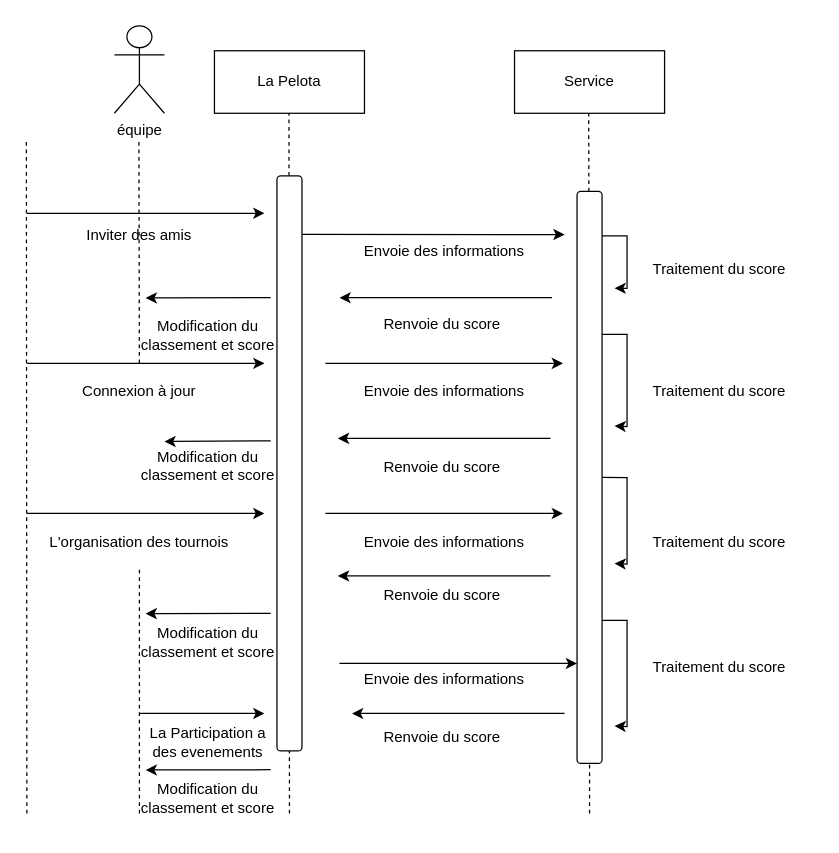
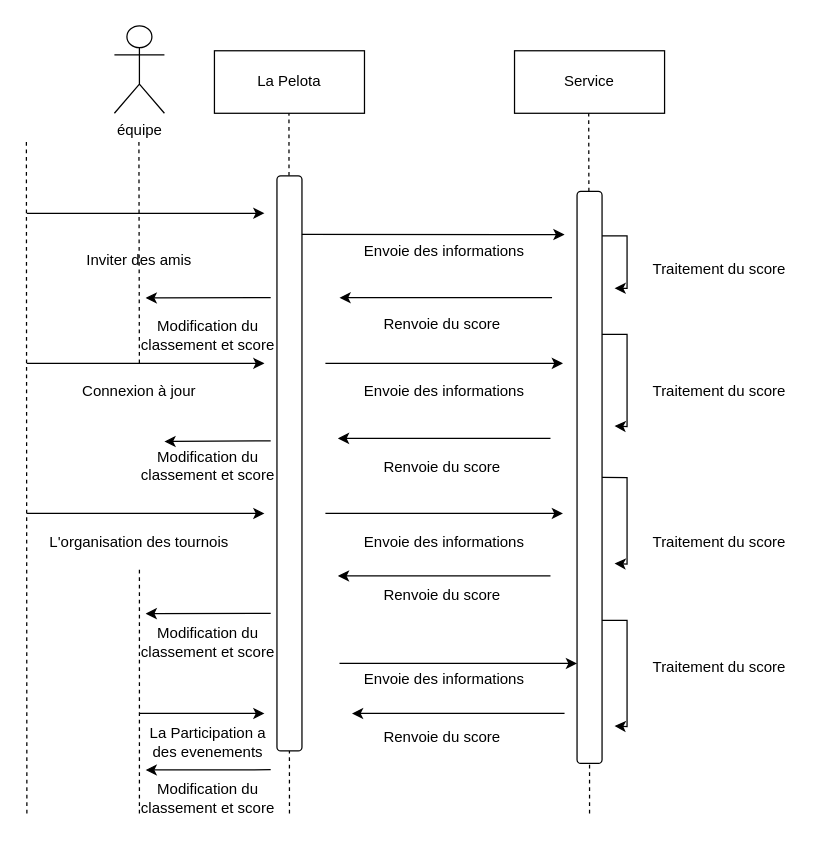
  <mxCell id="0" />
  <mxCell id="1" parent="0" />
  <mxCell id="2" value="La Pelota" style="rounded=0;whiteSpace=wrap;html=1;" vertex="1" parent="1"><mxGeometry x="171" y="40" width="120" height="50" as="geometry" /></mxCell>
  <mxCell id="3" value="" style="endArrow=none;dashed=1;html=1;rounded=0;" edge="1" parent="1"><mxGeometry width="50" height="50" relative="1" as="geometry"><mxPoint x="231" y="650" as="sourcePoint" /><mxPoint x="230.6" y="90" as="targetPoint" /></mxGeometry></mxCell>
  <mxCell id="4" value="" style="rounded=1;whiteSpace=wrap;html=1;direction=south;" vertex="1" parent="1"><mxGeometry x="221" y="140" width="20" height="460" as="geometry" /></mxCell>
  <mxCell id="5" value="équipe" style="shape=umlActor;verticalLabelPosition=bottom;verticalAlign=top;html=1;outlineConnect=0;" vertex="1" parent="1"><mxGeometry x="91" y="20" width="40" height="70" as="geometry" /></mxCell>
  <mxCell id="6" value="" style="endArrow=none;dashed=1;html=1;rounded=0;" edge="1" parent="1"><mxGeometry width="50" height="50" relative="1" as="geometry"><mxPoint x="21" y="650" as="sourcePoint" /><mxPoint x="20.6" y="110" as="targetPoint" /></mxGeometry></mxCell>
  <mxCell id="7" value="" style="endArrow=none;dashed=1;html=1;rounded=0;" edge="1" parent="1" source="24"><mxGeometry width="50" height="50" relative="1" as="geometry"><mxPoint x="111" y="560" as="sourcePoint" /><mxPoint x="110.6" y="110" as="targetPoint" /></mxGeometry></mxCell>
  <mxCell id="8" value="" style="endArrow=classic;html=1;rounded=0;" edge="1" parent="1"><mxGeometry width="50" height="50" relative="1" as="geometry"><mxPoint x="21" y="170" as="sourcePoint" /><mxPoint x="211" y="170" as="targetPoint" /></mxGeometry></mxCell>
- <mxCell id="9" value="Inviter des amis" style="text;html=1;align=center;verticalAlign=middle;whiteSpace=wrap;rounded=0;" vertex="1" parent="1"><mxGeometry x="37.25" y="165" width="147.5" height="45" as="geometry" /></mxCell>
+ <mxCell id="9" value="Inviter des amis" style="text;html=1;align=center;verticalAlign=middle;whiteSpace=wrap;rounded=0;" vertex="1" parent="1"><mxGeometry x="37.25" y="185" width="147.5" height="45" as="geometry" /></mxCell>
  <mxCell id="10" value="Service" style="rounded=0;whiteSpace=wrap;html=1;" vertex="1" parent="1"><mxGeometry x="411" y="40" width="120" height="50" as="geometry" /></mxCell>
  <mxCell id="11" value="" style="endArrow=none;dashed=1;html=1;rounded=0;" edge="1" parent="1" source="17"><mxGeometry width="50" height="50" relative="1" as="geometry"><mxPoint x="470.73" y="570" as="sourcePoint" /><mxPoint x="470.33" y="90" as="targetPoint" /></mxGeometry></mxCell>
  <mxCell id="12" value="" style="endArrow=none;dashed=1;html=1;rounded=0;" edge="1" parent="1" target="17"><mxGeometry width="50" height="50" relative="1" as="geometry"><mxPoint x="471" y="650" as="sourcePoint" /><mxPoint x="470.33" y="90" as="targetPoint" /></mxGeometry></mxCell>
  <mxCell id="13" style="edgeStyle=orthogonalEdgeStyle;rounded=0;orthogonalLoop=1;jettySize=auto;html=1;" edge="1" parent="1" source="17"><mxGeometry relative="1" as="geometry"><mxPoint x="491" y="230" as="targetPoint" /><Array as="points"><mxPoint x="501" y="188" /><mxPoint x="501" y="230" /></Array></mxGeometry></mxCell>
  <mxCell id="14" style="edgeStyle=orthogonalEdgeStyle;rounded=0;orthogonalLoop=1;jettySize=auto;html=1;exitX=0.25;exitY=0;exitDx=0;exitDy=0;" edge="1" parent="1" source="17"><mxGeometry relative="1" as="geometry"><mxPoint x="491" y="340" as="targetPoint" /></mxGeometry></mxCell>
  <mxCell id="15" style="edgeStyle=orthogonalEdgeStyle;rounded=0;orthogonalLoop=1;jettySize=auto;html=1;exitX=0.5;exitY=0;exitDx=0;exitDy=0;" edge="1" parent="1" source="17"><mxGeometry relative="1" as="geometry"><mxPoint x="491" y="450" as="targetPoint" /></mxGeometry></mxCell>
  <mxCell id="16" style="edgeStyle=orthogonalEdgeStyle;rounded=0;orthogonalLoop=1;jettySize=auto;html=1;exitX=0.75;exitY=0;exitDx=0;exitDy=0;" edge="1" parent="1" source="17"><mxGeometry relative="1" as="geometry"><mxPoint x="491" y="580" as="targetPoint" /></mxGeometry></mxCell>
  <mxCell id="17" value="" style="rounded=1;whiteSpace=wrap;html=1;direction=south;" vertex="1" parent="1"><mxGeometry x="461" y="152.5" width="20" height="457.5" as="geometry" /></mxCell>
  <mxCell id="18" value="" style="endArrow=classic;html=1;rounded=0;" edge="1" parent="1"><mxGeometry width="50" height="50" relative="1" as="geometry"><mxPoint x="241" y="186.94" as="sourcePoint" /><mxPoint x="451" y="187" as="targetPoint" /></mxGeometry></mxCell>
  <mxCell id="19" value="Envoie des informations" style="text;html=1;align=center;verticalAlign=middle;whiteSpace=wrap;rounded=0;" vertex="1" parent="1"><mxGeometry x="281" y="178.75" width="147.5" height="45" as="geometry" /></mxCell>
  <mxCell id="20" value="Traitement du score" style="text;html=1;align=center;verticalAlign=middle;whiteSpace=wrap;rounded=0;" vertex="1" parent="1"><mxGeometry x="501" y="192.5" width="147.5" height="45" as="geometry" /></mxCell>
  <mxCell id="21" value="" style="endArrow=classic;html=1;rounded=0;" edge="1" parent="1"><mxGeometry width="50" height="50" relative="1" as="geometry"><mxPoint x="441" y="237.5" as="sourcePoint" /><mxPoint x="271" y="237.5" as="targetPoint" /></mxGeometry></mxCell>
  <mxCell id="22" value="Renvoie du score&amp;nbsp;" style="text;html=1;align=center;verticalAlign=middle;whiteSpace=wrap;rounded=0;" vertex="1" parent="1"><mxGeometry x="281" y="237.5" width="147.5" height="42.5" as="geometry" /></mxCell>
  <mxCell id="23" value="" style="endArrow=classic;html=1;rounded=0;" edge="1" parent="1"><mxGeometry width="50" height="50" relative="1" as="geometry"><mxPoint x="21" y="290" as="sourcePoint" /><mxPoint x="211" y="290" as="targetPoint" /></mxGeometry></mxCell>
  <mxCell id="24" value="Connexion à jour" style="text;html=1;align=center;verticalAlign=middle;whiteSpace=wrap;rounded=0;" vertex="1" parent="1"><mxGeometry x="37.25" y="290" width="147.5" height="45" as="geometry" /></mxCell>
  <mxCell id="25" value="" style="endArrow=classic;html=1;rounded=0;" edge="1" parent="1"><mxGeometry width="50" height="50" relative="1" as="geometry"><mxPoint x="259.75" y="290" as="sourcePoint" /><mxPoint x="449.75" y="290" as="targetPoint" /></mxGeometry></mxCell>
  <mxCell id="26" value="Envoie des informations" style="text;html=1;align=center;verticalAlign=middle;whiteSpace=wrap;rounded=0;" vertex="1" parent="1"><mxGeometry x="281" y="290" width="147.5" height="45" as="geometry" /></mxCell>
  <mxCell id="27" value="Traitement du score" style="text;html=1;align=center;verticalAlign=middle;whiteSpace=wrap;rounded=0;" vertex="1" parent="1"><mxGeometry x="501" y="290" width="147.5" height="45" as="geometry" /></mxCell>
  <mxCell id="28" value="" style="endArrow=classic;html=1;rounded=0;" edge="1" parent="1"><mxGeometry width="50" height="50" relative="1" as="geometry"><mxPoint x="439.75" y="350" as="sourcePoint" /><mxPoint x="269.75" y="350" as="targetPoint" /></mxGeometry></mxCell>
  <mxCell id="29" value="Renvoie du score&amp;nbsp;" style="text;html=1;align=center;verticalAlign=middle;whiteSpace=wrap;rounded=0;" vertex="1" parent="1"><mxGeometry x="281" y="352" width="147.5" height="42.5" as="geometry" /></mxCell>
  <mxCell id="30" value="" style="endArrow=classic;html=1;rounded=0;" edge="1" parent="1"><mxGeometry width="50" height="50" relative="1" as="geometry"><mxPoint x="21" y="410" as="sourcePoint" /><mxPoint x="211" y="410" as="targetPoint" /></mxGeometry></mxCell>
  <mxCell id="31" value="" style="endArrow=none;dashed=1;html=1;rounded=0;" edge="1" parent="1" target="32"><mxGeometry width="50" height="50" relative="1" as="geometry"><mxPoint x="111" y="650" as="sourcePoint" /><mxPoint x="111" y="335" as="targetPoint" /></mxGeometry></mxCell>
  <mxCell id="32" value="L'organisation des tournois" style="text;html=1;align=center;verticalAlign=middle;whiteSpace=wrap;rounded=0;" vertex="1" parent="1"><mxGeometry x="37.25" y="410" width="147.5" height="45" as="geometry" /></mxCell>
  <mxCell id="33" value="" style="endArrow=classic;html=1;rounded=0;" edge="1" parent="1"><mxGeometry width="50" height="50" relative="1" as="geometry"><mxPoint x="259.75" y="410" as="sourcePoint" /><mxPoint x="449.75" y="410" as="targetPoint" /></mxGeometry></mxCell>
  <mxCell id="34" value="Envoie des informations" style="text;html=1;align=center;verticalAlign=middle;whiteSpace=wrap;rounded=0;" vertex="1" parent="1"><mxGeometry x="281" y="410" width="147.5" height="45" as="geometry" /></mxCell>
  <mxCell id="35" value="" style="endArrow=classic;html=1;rounded=0;" edge="1" parent="1"><mxGeometry width="50" height="50" relative="1" as="geometry"><mxPoint x="439.75" y="460" as="sourcePoint" /><mxPoint x="269.75" y="460" as="targetPoint" /></mxGeometry></mxCell>
  <mxCell id="36" value="Renvoie du score&amp;nbsp;" style="text;html=1;align=center;verticalAlign=middle;whiteSpace=wrap;rounded=0;" vertex="1" parent="1"><mxGeometry x="281" y="455" width="147.5" height="42.5" as="geometry" /></mxCell>
  <mxCell id="37" value="Traitement du score" style="text;html=1;align=center;verticalAlign=middle;whiteSpace=wrap;rounded=0;" vertex="1" parent="1"><mxGeometry x="501" y="410" width="147.5" height="45" as="geometry" /></mxCell>
  <mxCell id="38" value="" style="endArrow=classic;html=1;rounded=0;" edge="1" parent="1"><mxGeometry width="50" height="50" relative="1" as="geometry"><mxPoint x="111" y="570" as="sourcePoint" /><mxPoint x="211" y="570" as="targetPoint" /></mxGeometry></mxCell>
  <mxCell id="39" value="La Participation a des evenements" style="text;html=1;align=center;verticalAlign=middle;whiteSpace=wrap;rounded=0;" vertex="1" parent="1"><mxGeometry x="111" y="570" width="110" height="45" as="geometry" /></mxCell>
  <mxCell id="40" value="" style="endArrow=classic;html=1;rounded=0;" edge="1" parent="1"><mxGeometry width="50" height="50" relative="1" as="geometry"><mxPoint x="271" y="530" as="sourcePoint" /><mxPoint x="461" y="530" as="targetPoint" /></mxGeometry></mxCell>
  <mxCell id="41" value="Envoie des informations" style="text;html=1;align=center;verticalAlign=middle;whiteSpace=wrap;rounded=0;" vertex="1" parent="1"><mxGeometry x="281" y="520" width="147.5" height="45" as="geometry" /></mxCell>
  <mxCell id="42" value="Traitement du score" style="text;html=1;align=center;verticalAlign=middle;whiteSpace=wrap;rounded=0;" vertex="1" parent="1"><mxGeometry x="501" y="510" width="147.5" height="45" as="geometry" /></mxCell>
  <mxCell id="43" value="" style="endArrow=classic;html=1;rounded=0;" edge="1" parent="1"><mxGeometry width="50" height="50" relative="1" as="geometry"><mxPoint x="451" y="570" as="sourcePoint" /><mxPoint x="281" y="570" as="targetPoint" /></mxGeometry></mxCell>
  <mxCell id="44" value="Renvoie du score&amp;nbsp;" style="text;html=1;align=center;verticalAlign=middle;whiteSpace=wrap;rounded=0;" vertex="1" parent="1"><mxGeometry x="281" y="567.5" width="147.5" height="42.5" as="geometry" /></mxCell>
  <mxCell id="45" value="" style="endArrow=classic;html=1;rounded=0;" edge="1" parent="1"><mxGeometry width="50" height="50" relative="1" as="geometry"><mxPoint x="216" y="237.5" as="sourcePoint" /><mxPoint x="116" y="237.67" as="targetPoint" /></mxGeometry></mxCell>
  <mxCell id="46" value="Modification du classement et score" style="text;html=1;align=center;verticalAlign=middle;whiteSpace=wrap;rounded=0;" vertex="1" parent="1"><mxGeometry x="111" y="245" width="110" height="45" as="geometry" /></mxCell>
  <mxCell id="47" value="Modification du classement et score" style="text;html=1;align=center;verticalAlign=middle;whiteSpace=wrap;rounded=0;" vertex="1" parent="1"><mxGeometry x="111" y="349.5" width="110" height="45" as="geometry" /></mxCell>
  <mxCell id="48" value="Modification du classement et score" style="text;html=1;align=center;verticalAlign=middle;whiteSpace=wrap;rounded=0;" vertex="1" parent="1"><mxGeometry x="111" y="490" width="110" height="45" as="geometry" /></mxCell>
  <mxCell id="49" value="Modification du classement et score" style="text;html=1;align=center;verticalAlign=middle;whiteSpace=wrap;rounded=0;" vertex="1" parent="1"><mxGeometry x="111" y="615" width="110" height="45" as="geometry" /></mxCell>
  <mxCell id="50" value="" style="endArrow=classic;html=1;rounded=0;" edge="1" parent="1"><mxGeometry width="50" height="50" relative="1" as="geometry"><mxPoint x="216" y="352" as="sourcePoint" /><mxPoint x="131" y="352.5" as="targetPoint" /></mxGeometry></mxCell>
  <mxCell id="51" value="" style="endArrow=classic;html=1;rounded=0;" edge="1" parent="1"><mxGeometry width="50" height="50" relative="1" as="geometry"><mxPoint x="216" y="490" as="sourcePoint" /><mxPoint x="116" y="490.17" as="targetPoint" /></mxGeometry></mxCell>
  <mxCell id="52" value="" style="endArrow=classic;html=1;rounded=0;" edge="1" parent="1"><mxGeometry width="50" height="50" relative="1" as="geometry"><mxPoint x="216" y="615" as="sourcePoint" /><mxPoint x="116" y="615.17" as="targetPoint" /></mxGeometry></mxCell>
